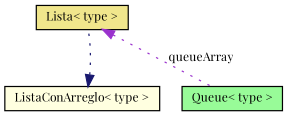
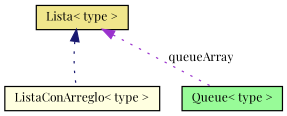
  digraph {
    fontname="Playfair Display"
    node [color=black fontname="Playfair Display" fontsize=10 shape=record style=filled]
    edge [dir=back fontname="Playfair Display" fontsize=10 labelfontname=Helvetica labelfontsize=10 style=dotted]
    n1 [fillcolor=palegreen fontcolor=black height=0.2 label="Queue\< type \>" width=0.4]
    n2 [fillcolor=lightyellow height=0.2 label="ListaConArreglo\< type \>" width=0.4]
    n3 [fillcolor=khaki height=0.2 label="Lista\< type \>" width=0.4]
    n3 -> n1 [color=darkorchid3 label=" queueArray"]
-   n2 -> n3 [color=midnightblue]
+   n3 -> n2 [color=midnightblue]
  }
